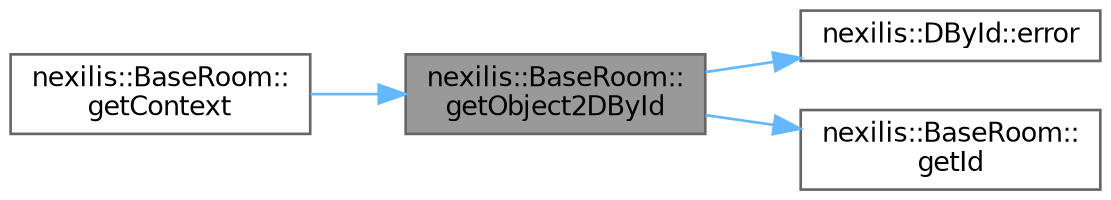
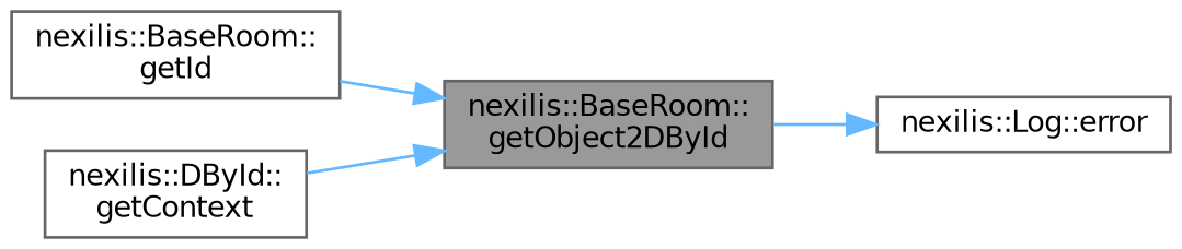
  digraph {
    rankdir=LR
    node [color=grey40 fillcolor=white fontname=Helvetica fontsize=10 shape=box style=filled]
    edge [color=steelblue1 fontname=Helvetica fontsize=10 labelfontname=Helvetica labelfontsize=10 style=solid]
    n1 [color=gray40 fillcolor=grey60 fontcolor=black height=0.2 label="nexilis::BaseRoom::\lgetObject2DById" width=0.4]
-   n2 [height=0.2 label="nexilis::DById::error" width=0.4]
+   n2 [height=0.2 label="nexilis::Log::error" width=0.4]
    n3 [height=0.2 label="nexilis::BaseRoom::\lgetId" width=0.4]
-   n4 [height=0.2 label="nexilis::BaseRoom::\lgetContext" width=0.4]
+   n4 [height=0.2 label="nexilis::DById::\lgetContext" width=0.4]
    n1 -> n2
-   n1 -> n3
+   n3 -> n1
    n4 -> n1
  }
